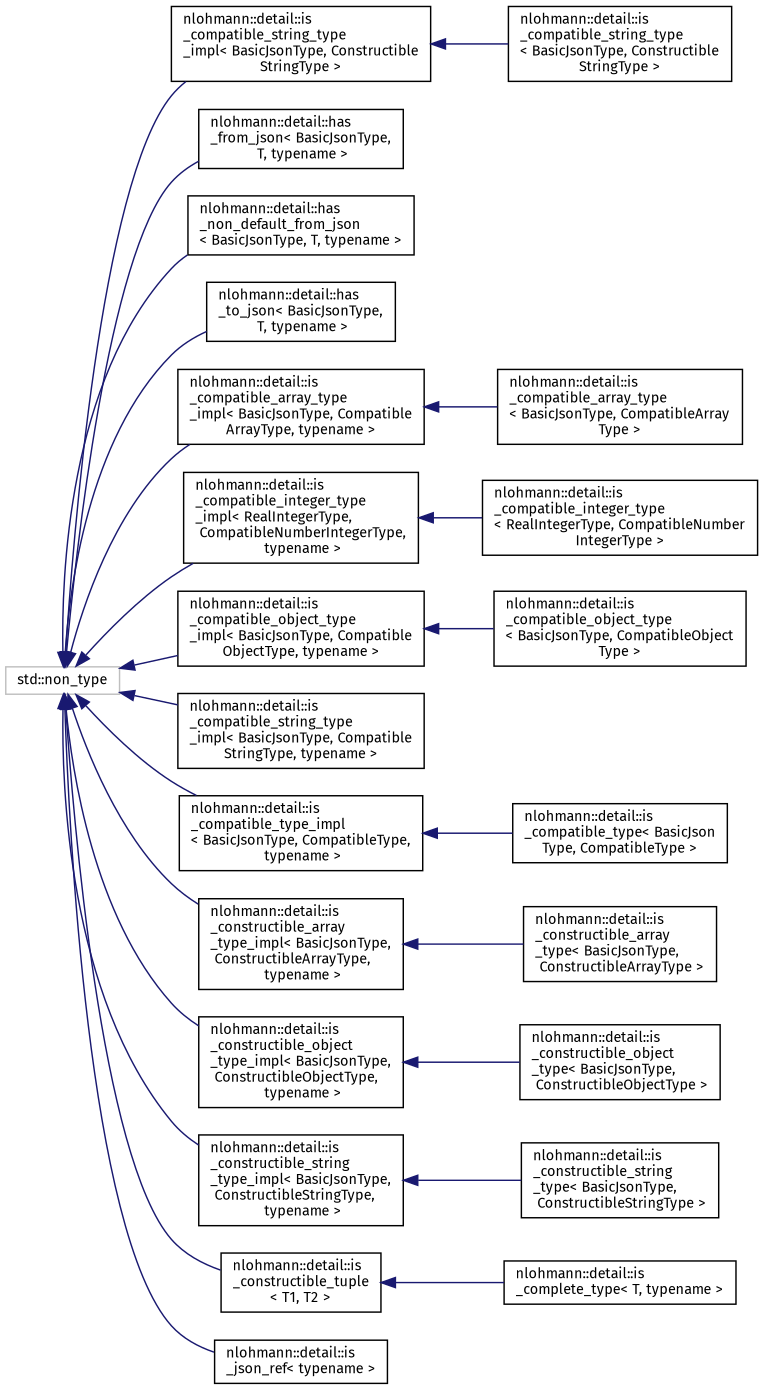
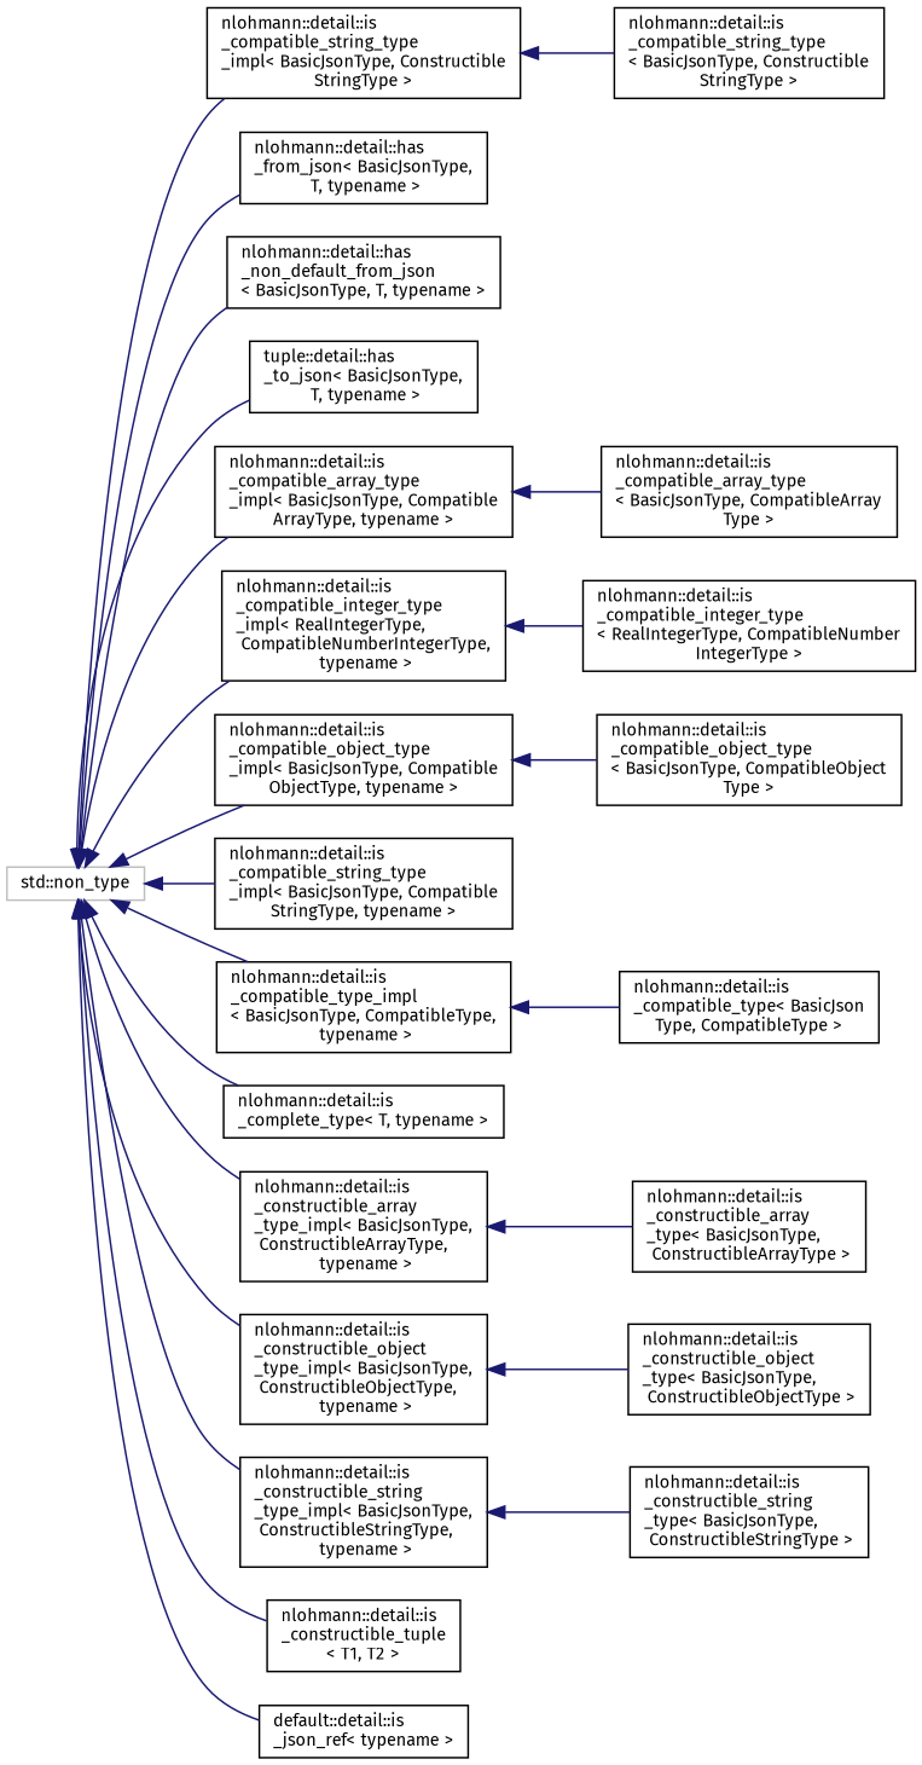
  digraph {
    fontname="Fira Sans"
    rankdir=LR
    node [color=black fillcolor=white fontname="Fira Sans" fontsize=10 shape=record style=filled]
    edge [color=midnightblue dir=back fontname="Fira Sans" fontsize=10 labelfontname=Helvetica labelfontsize=10 style=solid]
    n1 [color=grey75 height=0.2 label="std::non_type" width=0.4]
    n2 [height=0.2 label="nlohmann::detail::is\l_compatible_string_type\l_impl\< BasicJsonType, Constructible\lStringType \>" width=0.4]
    n3 [height=0.2 label="nlohmann::detail::has\l_from_json\< BasicJsonType,\l T, typename \>" width=0.4]
    n4 [height=0.2 label="nlohmann::detail::has\l_non_default_from_json\l\< BasicJsonType, T, typename \>" width=0.4]
-   n5 [height=0.2 label="nlohmann::detail::has\l_to_json\< BasicJsonType,\l T, typename \>" width=0.4]
+   n5 [height=0.2 label="tuple::detail::has\l_to_json\< BasicJsonType,\l T, typename \>" width=0.4]
    n6 [height=0.2 label="nlohmann::detail::is\l_compatible_array_type\l_impl\< BasicJsonType, Compatible\lArrayType, typename \>" width=0.4]
    n7 [height=0.2 label="nlohmann::detail::is\l_compatible_integer_type\l_impl\< RealIntegerType,\l CompatibleNumberIntegerType,\l typename \>" width=0.4]
    n8 [height=0.2 label="nlohmann::detail::is\l_compatible_object_type\l_impl\< BasicJsonType, Compatible\lObjectType, typename \>" width=0.4]
    n9 [height=0.2 label="nlohmann::detail::is\l_compatible_string_type\l_impl\< BasicJsonType, Compatible\lStringType, typename \>" width=0.4]
    n10 [height=0.2 label="nlohmann::detail::is\l_compatible_type_impl\l\< BasicJsonType, CompatibleType,\l typename \>" width=0.4]
    n11 [height=0.2 label="nlohmann::detail::is\l_complete_type\< T, typename \>" width=0.4]
    n12 [height=0.2 label="nlohmann::detail::is\l_constructible_array\l_type_impl\< BasicJsonType,\l ConstructibleArrayType,\l typename \>" width=0.4]
    n13 [height=0.2 label="nlohmann::detail::is\l_constructible_object\l_type_impl\< BasicJsonType,\l ConstructibleObjectType,\l typename \>" width=0.4]
    n14 [height=0.2 label="nlohmann::detail::is\l_constructible_string\l_type_impl\< BasicJsonType,\l ConstructibleStringType,\l typename \>" width=0.4]
    n15 [height=0.2 label="nlohmann::detail::is\l_constructible_tuple\l\< T1, T2 \>" width=0.4]
-   n16 [height=0.2 label="nlohmann::detail::is\l_json_ref\< typename \>" width=0.4]
+   n16 [height=0.2 label="default::detail::is\l_json_ref\< typename \>" width=0.4]
    n17 [height=0.2 label="nlohmann::detail::is\l_compatible_string_type\l\< BasicJsonType, Constructible\lStringType \>" width=0.4]
    n18 [height=0.2 label="nlohmann::detail::is\l_compatible_array_type\l\< BasicJsonType, CompatibleArray\lType \>" width=0.4]
    n19 [height=0.2 label="nlohmann::detail::is\l_compatible_integer_type\l\< RealIntegerType, CompatibleNumber\lIntegerType \>" width=0.4]
    n20 [height=0.2 label="nlohmann::detail::is\l_compatible_object_type\l\< BasicJsonType, CompatibleObject\lType \>" width=0.4]
    n21 [height=0.2 label="nlohmann::detail::is\l_compatible_type\< BasicJson\lType, CompatibleType \>" width=0.4]
    n22 [height=0.2 label="nlohmann::detail::is\l_constructible_array\l_type\< BasicJsonType,\l ConstructibleArrayType \>" width=0.4]
    n23 [height=0.2 label="nlohmann::detail::is\l_constructible_object\l_type\< BasicJsonType,\l ConstructibleObjectType \>" width=0.4]
    n24 [height=0.2 label="nlohmann::detail::is\l_constructible_string\l_type\< BasicJsonType,\l ConstructibleStringType \>" width=0.4]
    n1 -> n2
    n1 -> n3
    n1 -> n4
    n1 -> n5
    n1 -> n6
    n1 -> n7
    n1 -> n8
    n1 -> n9
    n1 -> n10
-   n15 -> n11
+   n1 -> n11
    n1 -> n12
    n1 -> n13
    n1 -> n14
    n1 -> n15
    n1 -> n16
    n2 -> n17
    n6 -> n18
    n7 -> n19
    n8 -> n20
    n10 -> n21
    n12 -> n22
    n13 -> n23
    n14 -> n24
  }
